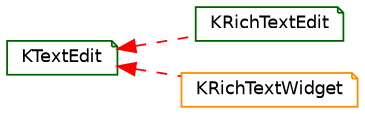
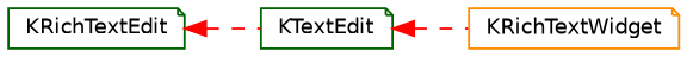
  digraph {
    rankdir=LR
    node [color=darkgreen fillcolor=white fontname=Helvetica fontsize=10 shape=note style=filled]
    edge [color=red dir=back fontname=Helvetica fontsize=10 labelfontname=Helvetica labelfontsize=10 style=dashed]
    n1 [height=0.2 label=KTextEdit width=0.4]
    n2 [height=0.2 label=KRichTextEdit width=0.4]
    n3 [color=darkorange height=0.2 label=KRichTextWidget width=0.4]
-   n1 -> n2
+   n2 -> n1
    n1 -> n3
  }
